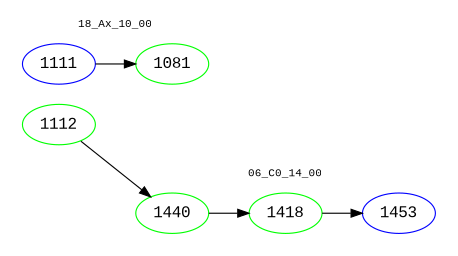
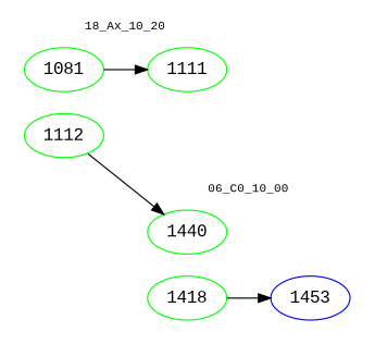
  digraph {
    fontname="Liberation Mono"
    rankdir=LR
    node [color=green fontname="Liberation Mono"]
    edge [color=black fontname="Liberation Mono"]
    n1 [label=1112]
    n2 [label=1081]
-   n3 [color=blue label=1111]
+   n3 [label=1111]
    n4 [label=1440]
    n5 [label=1418]
    n6 [color=blue label=1453]
    subgraph cluster_1 {
      color=white
      fontsize=10
-     label="18_Ax_10_00"
+     label="18_Ax_10_20"
      n1
      n2
      n3
    }
    subgraph cluster_2 {
      color=white
      fontsize=10
-     label="06_C0_14_00"
+     label="06_C0_10_00"
      n4
      n5
      n6
    }
    n1 -> n4
-   n3 -> n2
-   n4 -> n5
+   n2 -> n3
    n5 -> n6
  }
